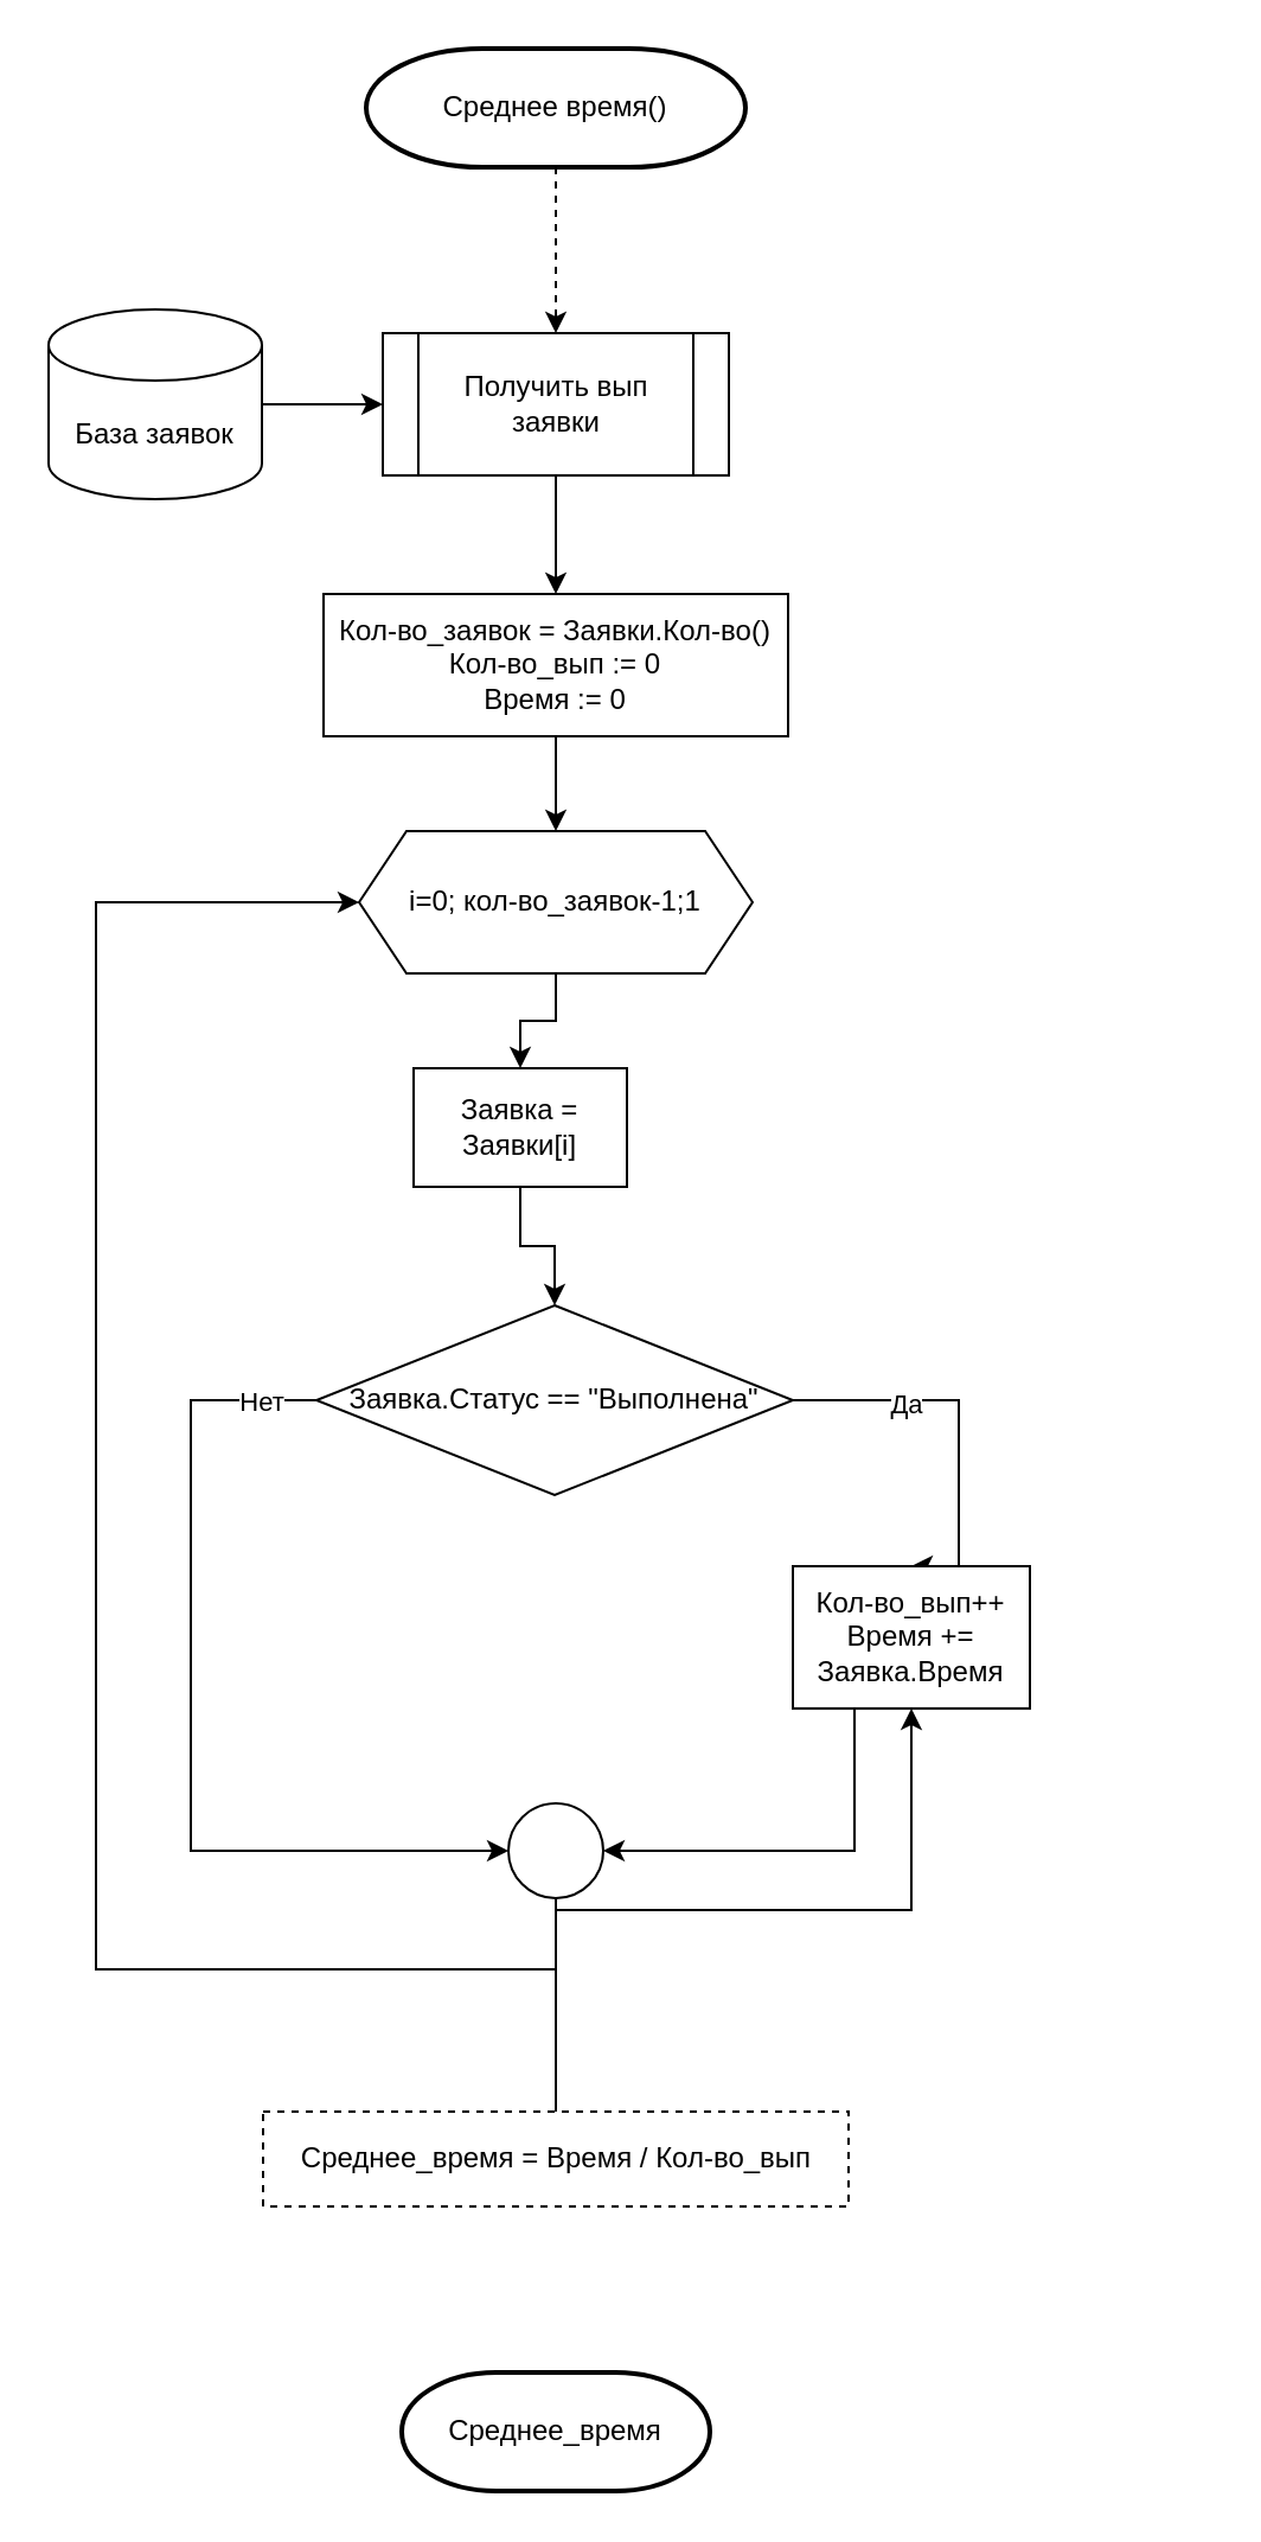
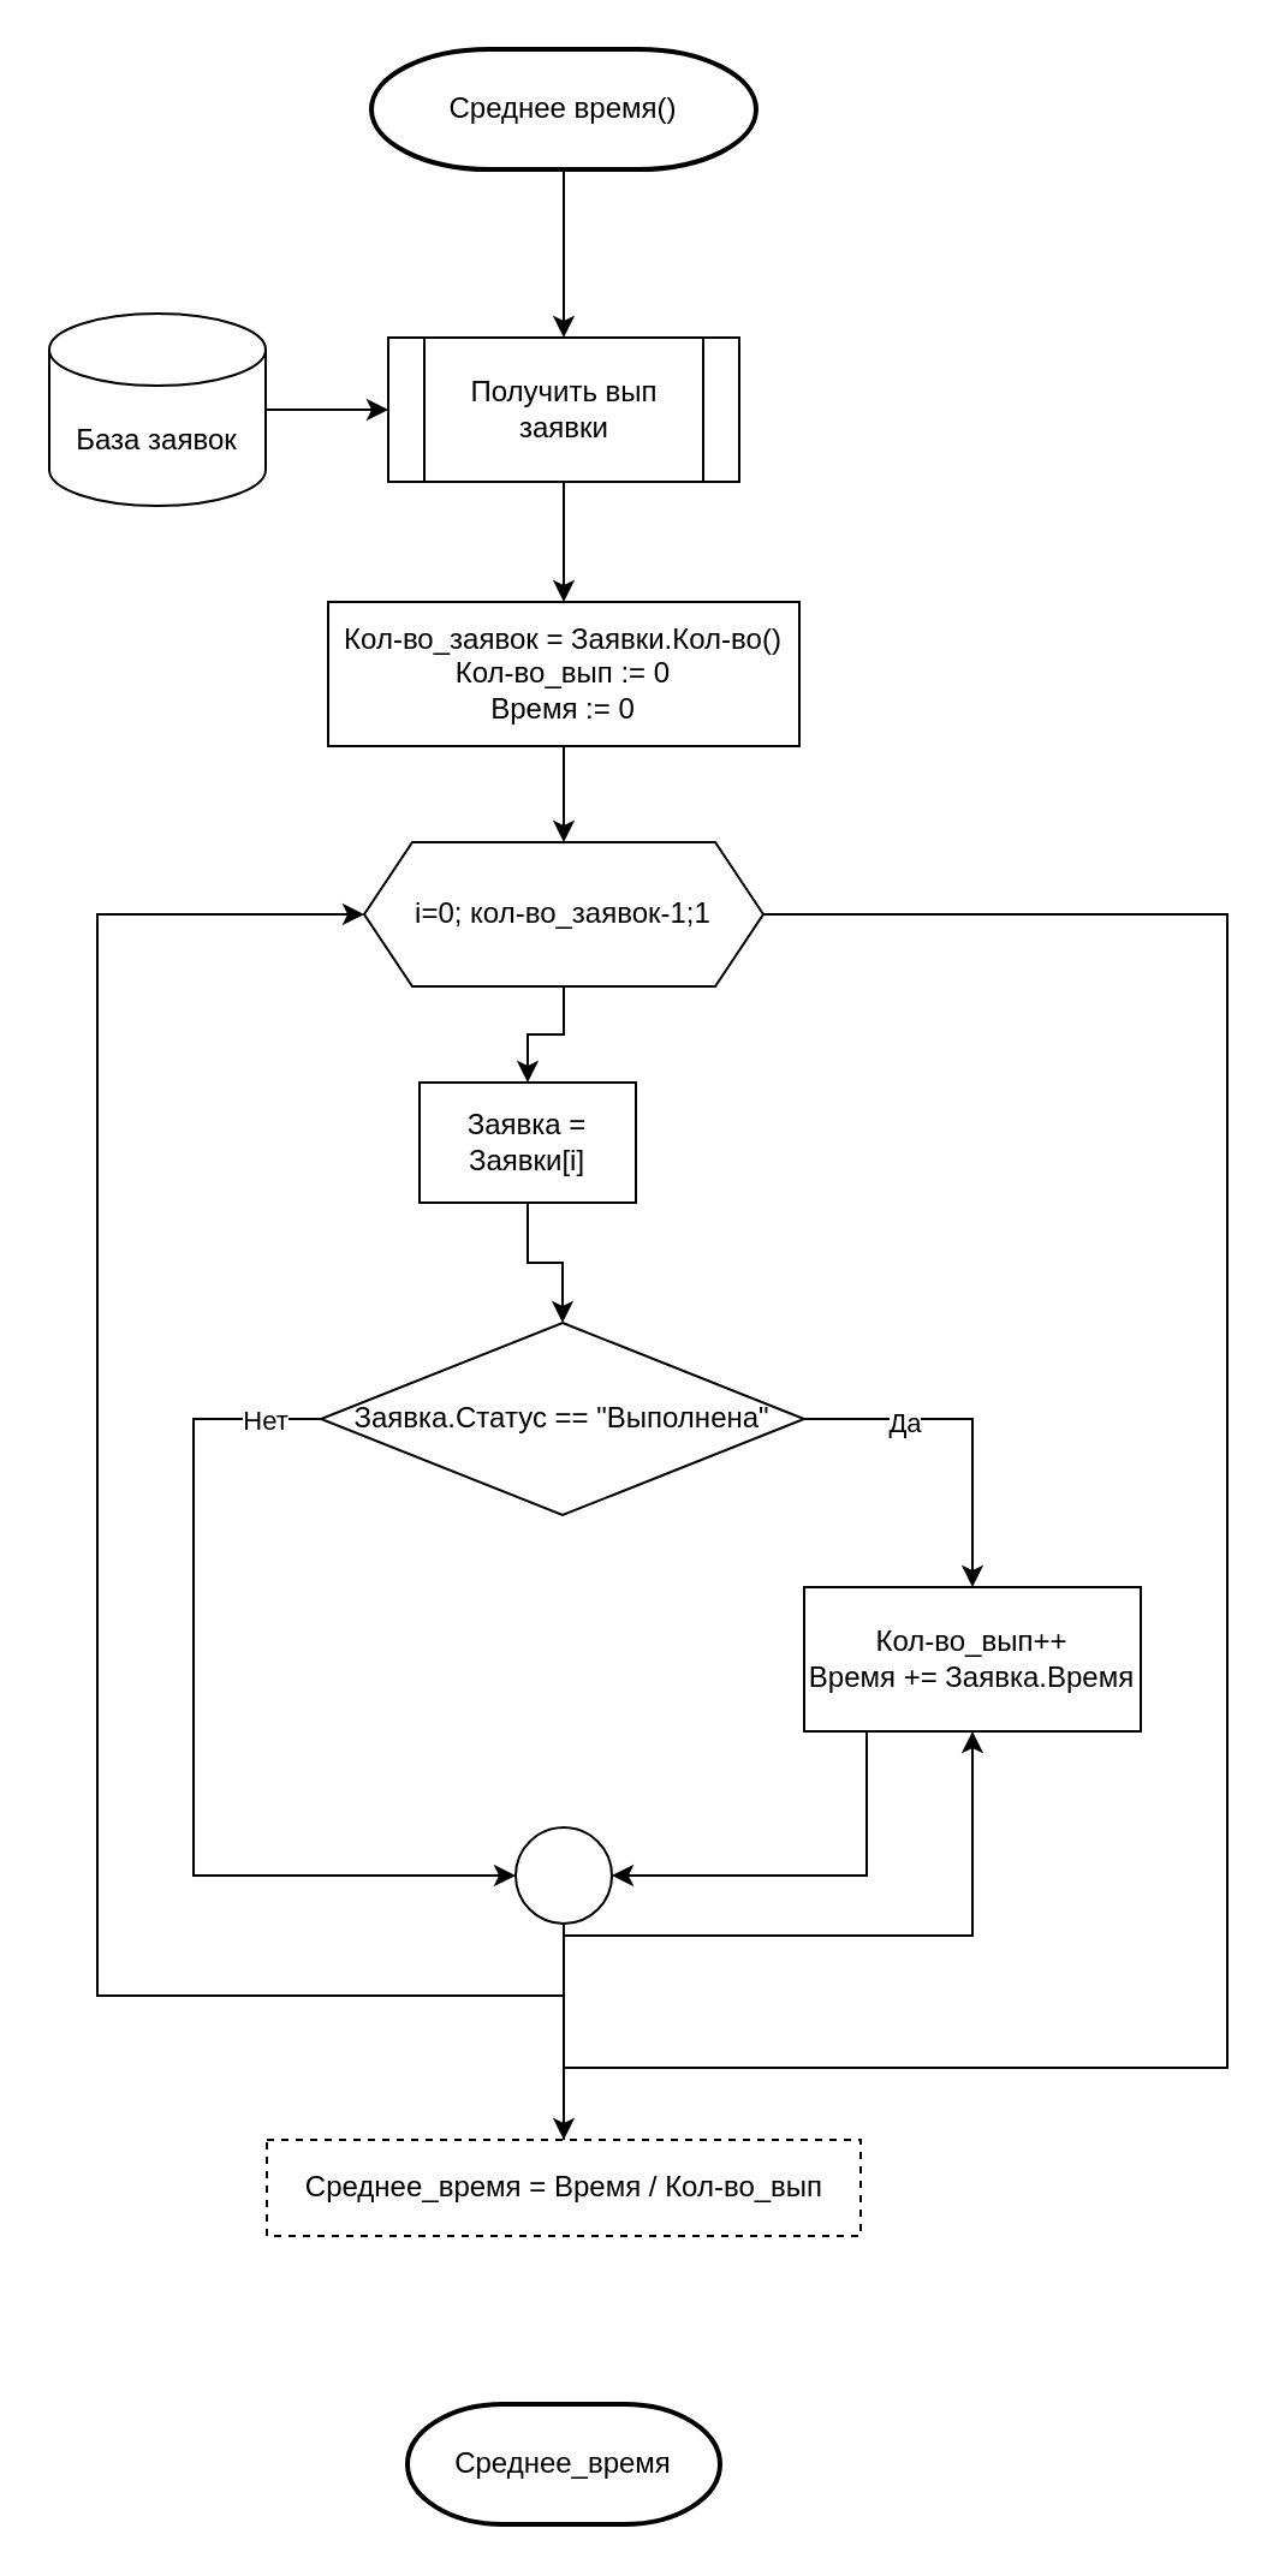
  <mxCell id="0" />
  <mxCell id="1" parent="0" />
- <mxCell id="2" style="edgeStyle=orthogonalEdgeStyle;rounded=0;orthogonalLoop=1;jettySize=auto;html=1;dashed=1;" edge="1" parent="1" source="3" target="5"><mxGeometry relative="1" as="geometry" /></mxCell>
+ <mxCell id="2" style="edgeStyle=orthogonalEdgeStyle;rounded=0;orthogonalLoop=1;jettySize=auto;html=1;" edge="1" parent="1" source="3" target="5"><mxGeometry relative="1" as="geometry" /></mxCell>
  <mxCell id="3" value="Среднее время()" style="strokeWidth=2;html=1;shape=mxgraph.flowchart.terminator;whiteSpace=wrap;" parent="1" vertex="1"><mxGeometry x="154" y="20" width="160" height="50" as="geometry" /></mxCell>
  <mxCell id="4" value="" style="edgeStyle=orthogonalEdgeStyle;rounded=0;orthogonalLoop=1;jettySize=auto;html=1;" edge="1" parent="1" source="5" target="9"><mxGeometry relative="1" as="geometry" /></mxCell>
  <mxCell id="5" value="Получить вып заявки" style="shape=process;whiteSpace=wrap;html=1;backgroundOutline=1;" vertex="1" parent="1"><mxGeometry x="161" y="140" width="146" height="60" as="geometry" /></mxCell>
  <mxCell id="6" style="edgeStyle=orthogonalEdgeStyle;rounded=0;orthogonalLoop=1;jettySize=auto;html=1;entryX=0;entryY=0.5;entryDx=0;entryDy=0;" edge="1" parent="1" source="7" target="5"><mxGeometry relative="1" as="geometry" /></mxCell>
  <mxCell id="7" value="База заявок" style="shape=cylinder3;whiteSpace=wrap;html=1;boundedLbl=1;backgroundOutline=1;size=15;" vertex="1" parent="1"><mxGeometry x="20" y="130" width="90" height="80" as="geometry" /></mxCell>
  <mxCell id="8" value="" style="edgeStyle=orthogonalEdgeStyle;rounded=0;orthogonalLoop=1;jettySize=auto;html=1;" edge="1" parent="1" source="9" target="12"><mxGeometry relative="1" as="geometry" /></mxCell>
  <mxCell id="9" value="Кол-во_заявок = Заявки.Кол-во()&lt;div&gt;Кол-во_вып := 0&lt;/div&gt;&lt;div&gt;Время := 0&lt;/div&gt;" style="rounded=0;whiteSpace=wrap;html=1;" vertex="1" parent="1"><mxGeometry x="136" y="250" width="196" height="60" as="geometry" /></mxCell>
  <mxCell id="10" value="" style="edgeStyle=orthogonalEdgeStyle;rounded=0;orthogonalLoop=1;jettySize=auto;html=1;" edge="1" parent="1" source="12" target="14"><mxGeometry relative="1" as="geometry" /></mxCell>
+ <mxCell id="11" style="edgeStyle=orthogonalEdgeStyle;rounded=0;orthogonalLoop=1;jettySize=auto;html=1;entryX=0.5;entryY=0;entryDx=0;entryDy=0;" edge="1" parent="1" source="12" target="25"><mxGeometry relative="1" as="geometry"><Array as="points"><mxPoint x="510" y="380" /><mxPoint x="510" y="860" /><mxPoint x="234" y="860" /></Array></mxGeometry></mxCell>
  <mxCell id="12" value="i=0; кол-во_заявок-1;1" style="shape=hexagon;perimeter=hexagonPerimeter2;whiteSpace=wrap;html=1;fixedSize=1;" vertex="1" parent="1"><mxGeometry x="151" y="350" width="166" height="60" as="geometry" /></mxCell>
  <mxCell id="13" value="" style="edgeStyle=orthogonalEdgeStyle;rounded=0;orthogonalLoop=1;jettySize=auto;html=1;" edge="1" parent="1" source="14" target="19"><mxGeometry relative="1" as="geometry" /></mxCell>
  <mxCell id="14" value="Заявка = Заявки[i]" style="rounded=0;whiteSpace=wrap;html=1;" vertex="1" parent="1"><mxGeometry x="174" y="450" width="90" height="50" as="geometry" /></mxCell>
  <mxCell id="15" style="edgeStyle=orthogonalEdgeStyle;rounded=0;orthogonalLoop=1;jettySize=auto;html=1;entryX=0.5;entryY=0;entryDx=0;entryDy=0;" edge="1" parent="1" source="19" target="21"><mxGeometry relative="1" as="geometry"><Array as="points"><mxPoint x="404" y="590" /></Array></mxGeometry></mxCell>
  <mxCell id="16" value="Да" style="edgeLabel;html=1;align=center;verticalAlign=middle;resizable=0;points=[];" vertex="1" connectable="0" parent="15"><mxGeometry x="-0.417" y="-1" relative="1" as="geometry"><mxPoint as="offset" /></mxGeometry></mxCell>
  <mxCell id="17" style="edgeStyle=orthogonalEdgeStyle;rounded=0;orthogonalLoop=1;jettySize=auto;html=1;entryX=0;entryY=0.5;entryDx=0;entryDy=0;" edge="1" parent="1" source="19" target="23"><mxGeometry relative="1" as="geometry"><Array as="points"><mxPoint x="80" y="590" /><mxPoint x="80" y="780" /></Array></mxGeometry></mxCell>
  <mxCell id="18" value="Нет" style="edgeLabel;html=1;align=center;verticalAlign=middle;resizable=0;points=[];" vertex="1" connectable="0" parent="17"><mxGeometry x="-0.873" relative="1" as="geometry"><mxPoint as="offset" /></mxGeometry></mxCell>
  <mxCell id="19" value="Заявка.Статус == &quot;Выполнена&quot;" style="rhombus;whiteSpace=wrap;html=1;" vertex="1" parent="1"><mxGeometry x="133" y="550" width="201" height="80" as="geometry" /></mxCell>
  <mxCell id="20" style="edgeStyle=orthogonalEdgeStyle;rounded=0;orthogonalLoop=1;jettySize=auto;html=1;entryX=1;entryY=0.5;entryDx=0;entryDy=0;" edge="1" parent="1" source="21" target="23"><mxGeometry relative="1" as="geometry"><Array as="points"><mxPoint x="360" y="780" /></Array></mxGeometry></mxCell>
- <mxCell id="21" value="Кол-во_вып++&lt;div&gt;Время += Заявка.Время&lt;/div&gt;" style="rounded=0;whiteSpace=wrap;html=1;" vertex="1" parent="1"><mxGeometry x="334" y="660" width="100" height="60" as="geometry" /></mxCell>
+ <mxCell id="21" value="Кол-во_вып++&lt;div&gt;Время += Заявка.Время&lt;/div&gt;" style="rounded=0;whiteSpace=wrap;html=1;" vertex="1" parent="1"><mxGeometry x="334" y="660" width="140" height="60" as="geometry" /></mxCell>
  <mxCell id="22" style="edgeStyle=orthogonalEdgeStyle;rounded=0;orthogonalLoop=1;jettySize=auto;html=1;entryX=0;entryY=0.5;entryDx=0;entryDy=0;" edge="1" parent="1" source="23" target="12"><mxGeometry relative="1" as="geometry"><Array as="points"><mxPoint x="234" y="830" /><mxPoint x="40" y="830" /><mxPoint x="40" y="380" /></Array></mxGeometry></mxCell>
  <mxCell id="23" value="" style="ellipse;whiteSpace=wrap;html=1;aspect=fixed;" vertex="1" parent="1"><mxGeometry x="214" y="760" width="40" height="40" as="geometry" /></mxCell>
  <mxCell id="24" value="" style="edgeStyle=orthogonalEdgeStyle;rounded=0;orthogonalLoop=1;jettySize=auto;html=1;" edge="1" parent="1" source="25" target="21"><mxGeometry relative="1" as="geometry" /></mxCell>
  <mxCell id="25" value="Среднее_время = Время / Кол-во_вып" style="rounded=0;whiteSpace=wrap;html=1;dashed=1;" vertex="1" parent="1"><mxGeometry x="110.5" y="890" width="247" height="40" as="geometry" /></mxCell>
  <mxCell id="26" value="Среднее_время" style="strokeWidth=2;html=1;shape=mxgraph.flowchart.terminator;whiteSpace=wrap;" vertex="1" parent="1"><mxGeometry x="169" y="1000" width="130" height="50" as="geometry" /></mxCell>
